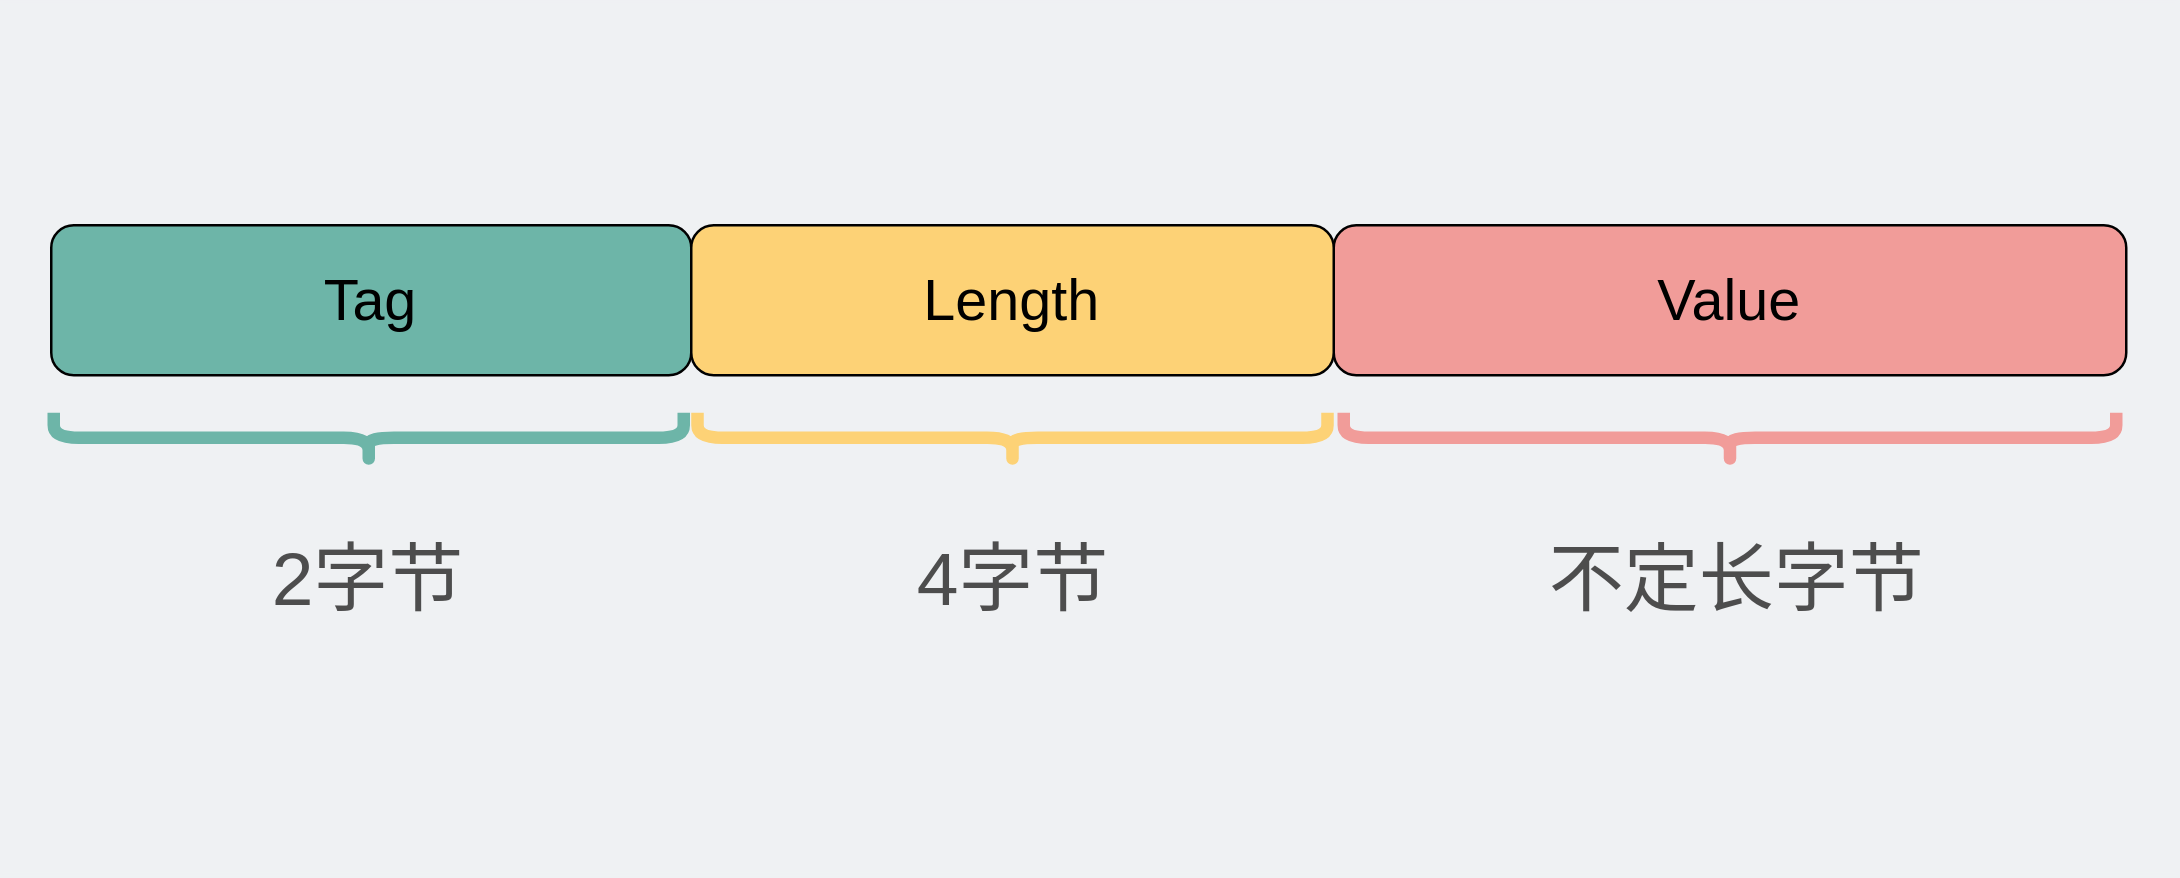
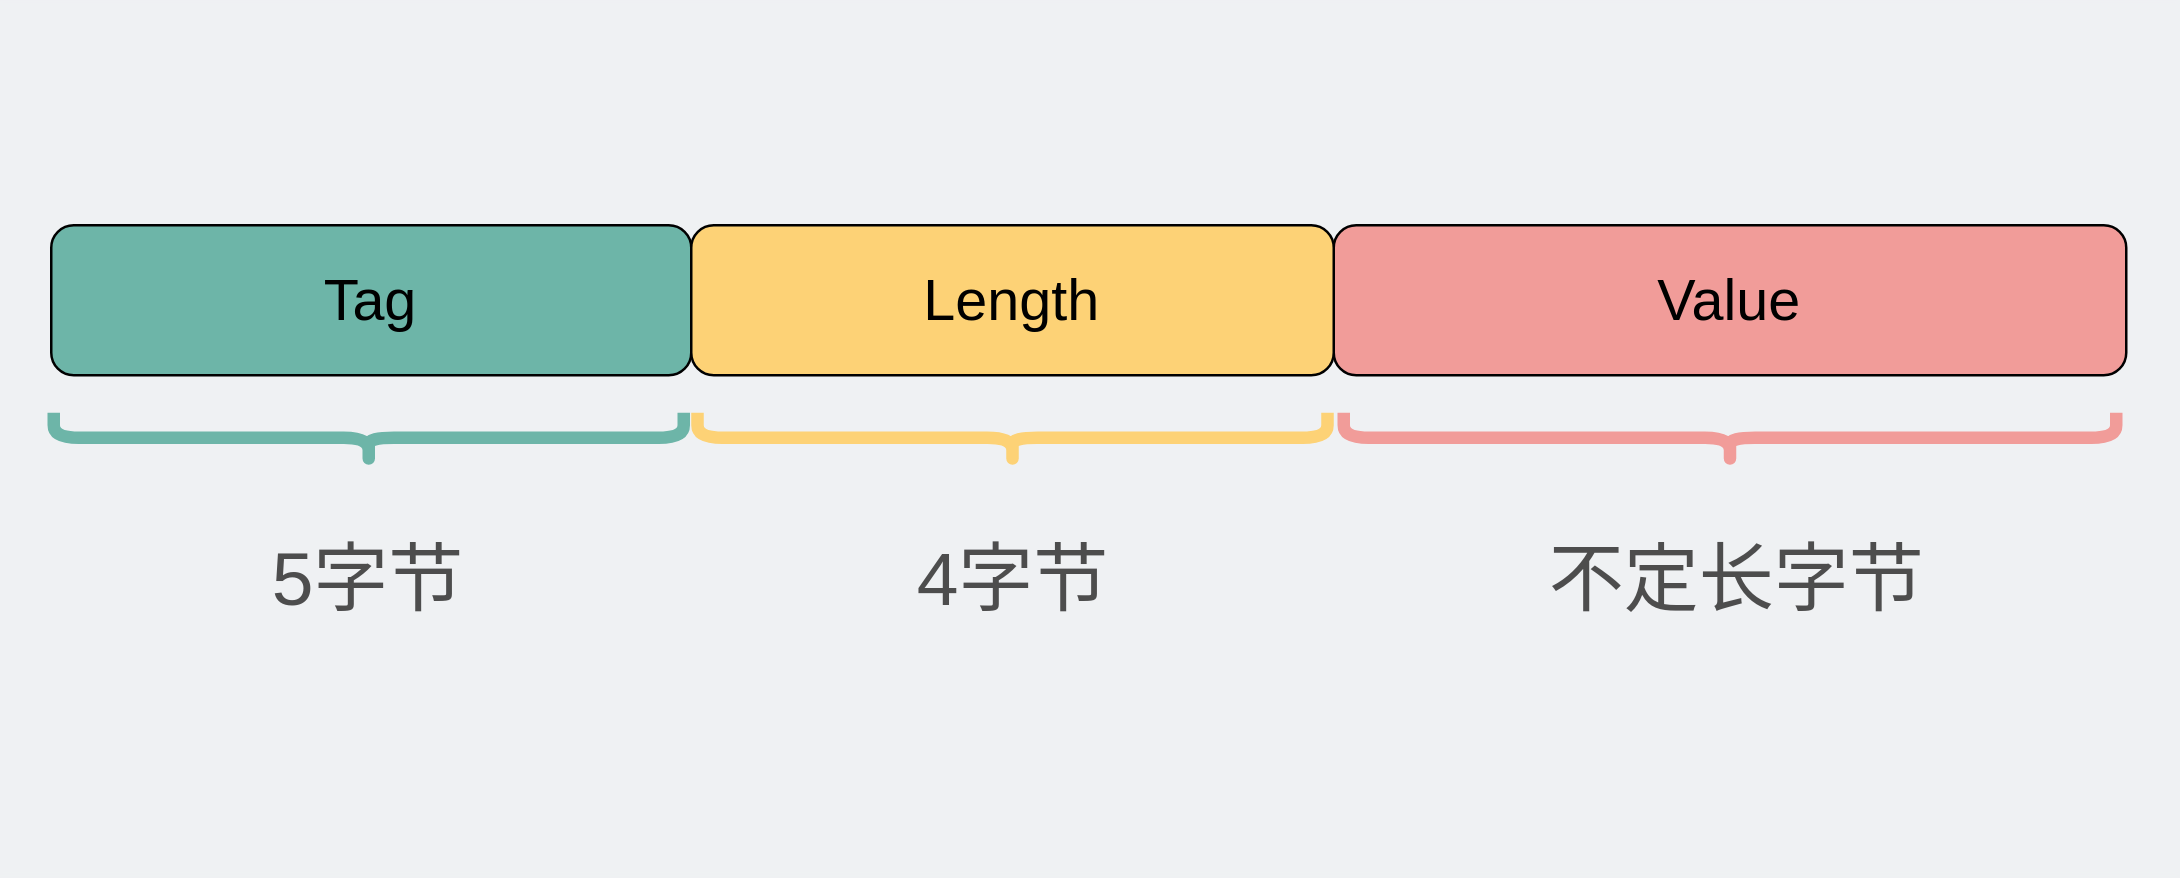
  <mxCell id="0" />
  <mxCell id="1" parent="0" />
  <mxCell id="2" value="&lt;font style=&quot;font-size: 23px;&quot;&gt;Value&lt;/font&gt;" style="rounded=1;whiteSpace=wrap;html=1;fontSize=23;fillColor=#F19C99;" parent="1" vertex="1"><mxGeometry x="533" y="89.5" width="317" height="60" as="geometry" /></mxCell>
  <mxCell id="3" value="Tag" style="rounded=1;whiteSpace=wrap;html=1;fontSize=23;fillColor=#6DB5A8;" parent="1" vertex="1"><mxGeometry x="20" y="89.5" width="256" height="60" as="geometry" /></mxCell>
  <mxCell id="4" value="Length" style="rounded=1;whiteSpace=wrap;html=1;fontSize=23;fillColor=#FDD276;" parent="1" vertex="1"><mxGeometry x="276" y="89.5" width="257" height="60" as="geometry" /></mxCell>
  <mxCell id="5" value="" style="shape=curlyBracket;whiteSpace=wrap;html=1;rounded=1;fillColor=#FDD276;fontSize=10;direction=west;strokeWidth=5;rotation=90;strokeColor=#6DB5A8;" vertex="1" parent="1"><mxGeometry x="137" y="48.5" width="20" height="252" as="geometry" /></mxCell>
- <mxCell id="6" value="&lt;font style=&quot;font-size: 30px&quot;&gt;&lt;font color=&quot;#4d4d4d&quot;&gt;2字节&lt;/font&gt;&lt;br&gt;&lt;/font&gt;" style="text;html=1;strokeColor=none;fillColor=none;align=center;verticalAlign=middle;whiteSpace=wrap;rounded=0;fontSize=10;" vertex="1" parent="1"><mxGeometry x="97" y="190.5" width="100" height="80" as="geometry" /></mxCell>
+ <mxCell id="6" value="&lt;font style=&quot;font-size: 30px&quot;&gt;&lt;font color=&quot;#4d4d4d&quot;&gt;5字节&lt;/font&gt;&lt;br&gt;&lt;/font&gt;" style="text;html=1;strokeColor=none;fillColor=none;align=center;verticalAlign=middle;whiteSpace=wrap;rounded=0;fontSize=10;" vertex="1" parent="1"><mxGeometry x="97" y="190.5" width="100" height="80" as="geometry" /></mxCell>
  <mxCell id="7" value="" style="shape=curlyBracket;whiteSpace=wrap;html=1;rounded=1;fillColor=#FDD276;fontSize=10;direction=west;strokeWidth=5;rotation=90;strokeColor=#FDD276;" vertex="1" parent="1"><mxGeometry x="394.5" y="48.5" width="20" height="252" as="geometry" /></mxCell>
  <mxCell id="8" value="&lt;font style=&quot;font-size: 30px&quot;&gt;&lt;font color=&quot;#4d4d4d&quot;&gt;4字节&lt;/font&gt;&lt;br&gt;&lt;/font&gt;" style="text;html=1;strokeColor=none;fillColor=none;align=center;verticalAlign=middle;whiteSpace=wrap;rounded=0;fontSize=10;" vertex="1" parent="1"><mxGeometry x="354.5" y="190.5" width="100" height="80" as="geometry" /></mxCell>
  <mxCell id="9" value="" style="shape=curlyBracket;whiteSpace=wrap;html=1;rounded=1;fillColor=#FDD276;fontSize=10;direction=west;strokeWidth=5;rotation=90;strokeColor=#F19C99;" vertex="1" parent="1"><mxGeometry x="681.5" y="20" width="20" height="309" as="geometry" /></mxCell>
  <mxCell id="10" value="&lt;font style=&quot;font-size: 30px&quot;&gt;&lt;font color=&quot;#4d4d4d&quot;&gt;不定长字节&lt;/font&gt;&lt;br&gt;&lt;/font&gt;" style="text;html=1;strokeColor=none;fillColor=none;align=center;verticalAlign=middle;whiteSpace=wrap;rounded=0;fontSize=10;" vertex="1" parent="1"><mxGeometry x="600.5" y="190.5" width="187" height="80" as="geometry" /></mxCell>
